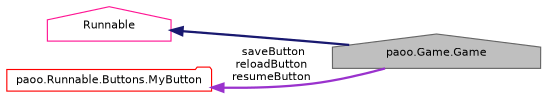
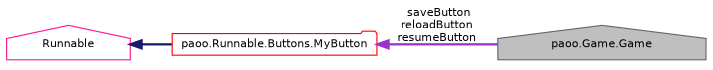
  digraph {
    rankdir=LR
    node [fillcolor=white fontname=Helvetica fontsize=10 shape=house style=filled]
    edge [dir=back fontname=Helvetica fontsize=10 labelfontname=Helvetica labelfontsize=10 style=bold]
    n1 [color=gray40 fillcolor=grey75 fontcolor=black height=0.2 label="paoo.Game.Game" width=0.4]
    n2 [color=deeppink height=0.2 label=Runnable width=0.4]
    n3 [color=red height=0.2 label="paoo.Runnable.Buttons.MyButton" shape=folder width=0.4]
-   n2 -> n1 [color=midnightblue]
+   n2 -> n3 [color=midnightblue]
    n3 -> n1 [color=darkorchid3 label=" saveButton\nreloadButton\nresumeButton"]
  }
